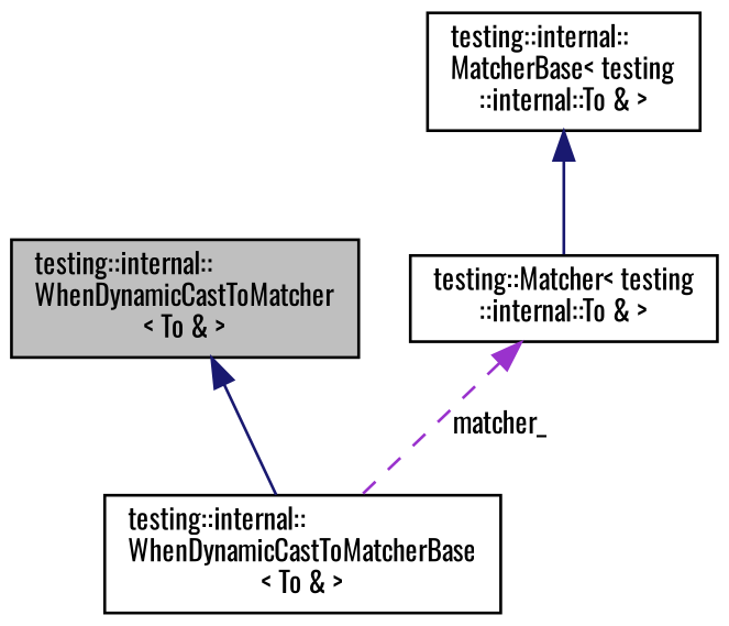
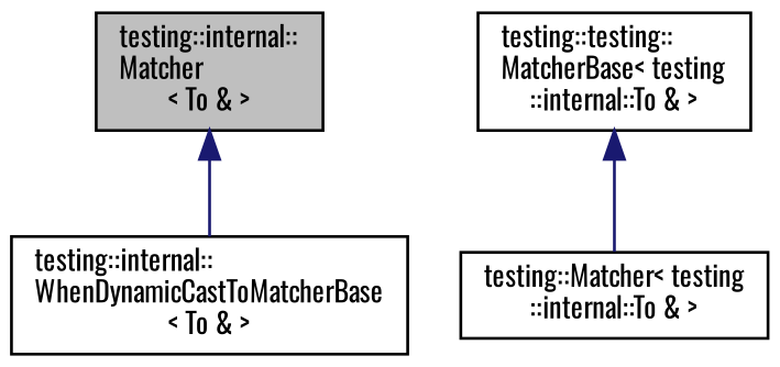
  digraph {
    fontname=Oswald
    node [color=black fillcolor=white fontname=Oswald fontsize=10 shape=record style=filled]
    edge [color=midnightblue dir=back fontname=Oswald fontsize=10 labelfontname=Helvetica labelfontsize=10 style=solid]
-   n1 [fillcolor=grey75 fontcolor=black height=0.2 label="testing::internal::\lWhenDynamicCastToMatcher\l\< To & \>" width=0.4]
+   n1 [fillcolor=grey75 fontcolor=black height=0.2 label="testing::internal::\lMatcher\l\< To & \>" width=0.4]
    n2 [height=0.2 label="testing::internal::\lWhenDynamicCastToMatcherBase\l\< To & \>" width=0.4]
    n3 [height=0.2 label="testing::Matcher\< testing\l::internal::To & \>" width=0.4]
-   n4 [height=0.2 label="testing::internal::\lMatcherBase\< testing\l::internal::To & \>" width=0.4]
+   n4 [height=0.2 label="testing::testing::\lMatcherBase\< testing\l::internal::To & \>" width=0.4]
    n1 -> n2
-   n3 -> n2 [color=darkorchid3 label=" matcher_" style=dashed]
    n4 -> n3
  }
